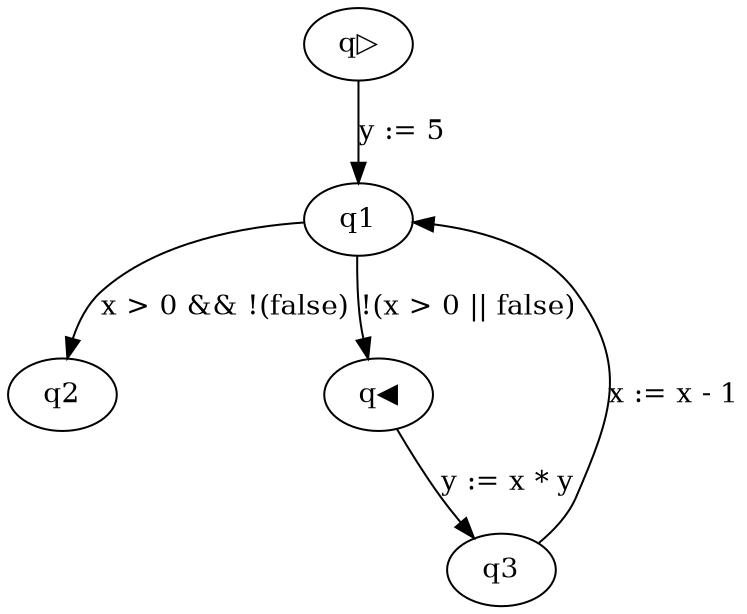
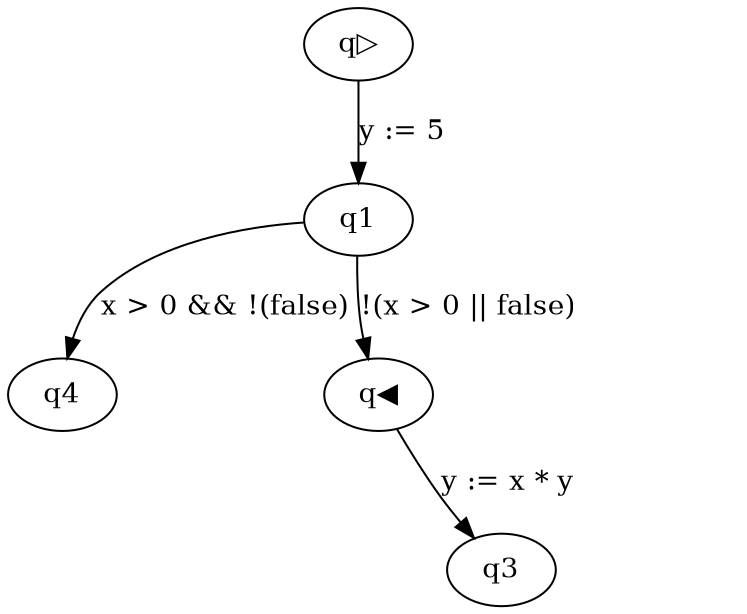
  digraph {
    "q▷"
    q1
-   q2
+   q2 [label=q4]
    "q◀"
    q3
    "q▷" -> q1 [label="y := 5"]
    q1 -> q2 [label="x > 0 && !(false)"]
    q1 -> "q◀" [label="!(x > 0 || false)"]
    "q◀" -> q3 [label="y := x * y"]
-   q3 -> q1 [label="x := x - 1"]
  }
